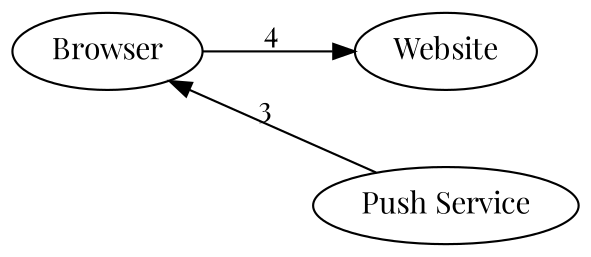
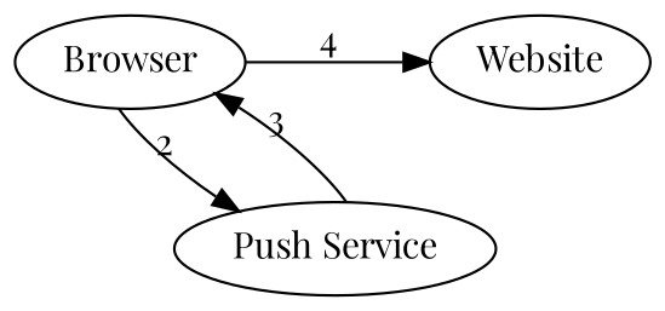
  digraph {
    fontname="Playfair Display"
    nodesep=1
    node [fontname="Playfair Display"]
    edge [fontname="Playfair Display"]
    Browser
    Website
    "Push Service"
    subgraph sub_1 {
      rank=same
      Browser
      Website
    }
    Browser -> Website [xlabel=4]
+   Browser -> "Push Service" [xlabel=2]
    Website -> "Push Service" [style=invis]
    "Push Service" -> Browser [xlabel=3]
    "Push Service" -> Website [style=invis]
  }
